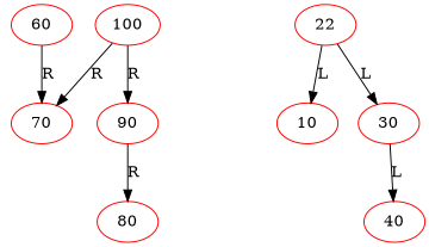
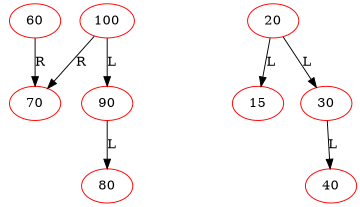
  digraph {
    node [color=red]
    60
    70
-   20 [label=22]
-   10
+   20
+   10 [label=15]
    30
    HD0 [style=invis color=""]
    HD1 [style=invis color=""]
    40
    100
    90
    HD2 [style=invis color=""]
    80
    HD3 [style=invis color=""]
    60 -> 70 [label=R]
    70 -> HD0 [label=L style=invis]
    20 -> 10 [label=L]
    20 -> 30 [label=L]
    30 -> HD1 [label=L style=invis]
    30 -> 40 [label=L]
    100 -> 70 [label=R]
-   100 -> 90 [label=R]
+   100 -> 90 [label=L]
    100 -> HD2 [label=R style=invis]
-   90 -> 80 [label=R]
+   90 -> 80 [label=L]
    90 -> HD3 [label=R style=invis]
  }
